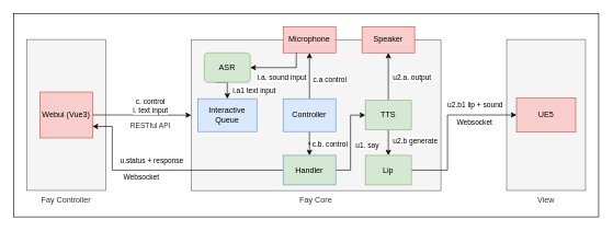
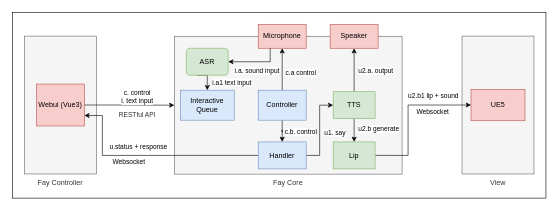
  <mxCell id="0" />
  <mxCell id="1" parent="0" />
  <mxCell id="2" value="" style="rounded=0;whiteSpace=wrap;html=1;" parent="1" vertex="1"><mxGeometry x="20" y="20" width="890" height="310" as="geometry" /></mxCell>
  <mxCell id="3" value="View" style="rounded=0;whiteSpace=wrap;html=1;verticalAlign=top;labelPosition=center;verticalLabelPosition=bottom;align=center;fillColor=#f5f5f5;fontColor=#333333;strokeColor=#666666;" parent="1" vertex="1"><mxGeometry x="770" y="59.7" width="120" height="230" as="geometry" /></mxCell>
  <mxCell id="4" value="Fay Controller" style="rounded=0;whiteSpace=wrap;html=1;verticalAlign=top;labelPosition=center;verticalLabelPosition=bottom;align=center;fillColor=#f5f5f5;fontColor=#333333;strokeColor=#666666;" parent="1" vertex="1"><mxGeometry x="40" y="59.7" width="120" height="230" as="geometry" /></mxCell>
  <mxCell id="5" value="Fay Core" style="rounded=0;whiteSpace=wrap;html=1;verticalAlign=top;labelPosition=center;verticalLabelPosition=bottom;align=center;fillColor=#f5f5f5;fontColor=#333333;strokeColor=#666666;" parent="1" vertex="1"><mxGeometry x="290" y="60" width="380" height="230" as="geometry" /></mxCell>
  <mxCell id="6" style="edgeStyle=orthogonalEdgeStyle;rounded=0;orthogonalLoop=1;jettySize=auto;html=1;exitX=1;exitY=0.5;exitDx=0;exitDy=0;entryX=0;entryY=0.5;entryDx=0;entryDy=0;" parent="1" source="9" target="5" edge="1"><mxGeometry relative="1" as="geometry" /></mxCell>
  <mxCell id="7" value="RESTful API" style="edgeLabel;align=center;verticalAlign=middle;resizable=0;points=[];fontColor=#333333;" parent="6" vertex="1" connectable="0"><mxGeometry x="-0.026" y="-2" relative="1" as="geometry"><mxPoint x="15" y="13" as="offset" /></mxGeometry></mxCell>
  <mxCell id="8" value="c. control &lt;br&gt;i. text input" style="edgeLabel;html=1;align=center;verticalAlign=middle;resizable=0;points=[];" parent="6" vertex="1" connectable="0"><mxGeometry x="0.05" y="1" relative="1" as="geometry"><mxPoint x="9" y="-14" as="offset" /></mxGeometry></mxCell>
  <mxCell id="9" value="Webui (Vue3)" style="rounded=0;whiteSpace=wrap;html=1;fillColor=#f8cecc;strokeColor=#b85450;" parent="1" vertex="1"><mxGeometry x="60" y="139.7" width="80" height="70" as="geometry" /></mxCell>
  <mxCell id="10" value="" style="edgeStyle=orthogonalEdgeStyle;rounded=0;orthogonalLoop=1;jettySize=auto;html=1;" parent="1" source="14" target="17" edge="1"><mxGeometry relative="1" as="geometry" /></mxCell>
  <mxCell id="11" value="c.a control" style="edgeLabel;html=1;align=center;verticalAlign=middle;resizable=0;points=[];" parent="10" vertex="1" connectable="0"><mxGeometry x="-0.133" y="-1" relative="1" as="geometry"><mxPoint x="29" as="offset" /></mxGeometry></mxCell>
  <mxCell id="12" value="" style="edgeStyle=orthogonalEdgeStyle;rounded=0;orthogonalLoop=1;jettySize=auto;html=1;" parent="1" source="14" target="23" edge="1"><mxGeometry relative="1" as="geometry" /></mxCell>
  <mxCell id="13" value="c.b. control" style="edgeLabel;html=1;align=center;verticalAlign=middle;resizable=0;points=[];" parent="12" vertex="1" connectable="0"><mxGeometry x="-0.023" relative="1" as="geometry"><mxPoint x="30" as="offset" /></mxGeometry></mxCell>
  <mxCell id="14" value="Controller" style="rounded=0;whiteSpace=wrap;html=1;fillColor=#dae8fc;strokeColor=#6c8ebf;" parent="1" vertex="1"><mxGeometry x="430" y="150" width="80" height="50" as="geometry" /></mxCell>
  <mxCell id="15" style="edgeStyle=orthogonalEdgeStyle;rounded=0;orthogonalLoop=1;jettySize=auto;html=1;exitX=0.25;exitY=1;exitDx=0;exitDy=0;entryX=0.5;entryY=0;entryDx=0;entryDy=0;" parent="1" source="39" target="24" edge="1"><mxGeometry relative="1" as="geometry" /></mxCell>
  <mxCell id="16" value="i.a1 text input" style="edgeLabel;html=1;align=center;verticalAlign=middle;resizable=0;points=[];" parent="15" vertex="1" connectable="0"><mxGeometry x="0.439" relative="1" as="geometry"><mxPoint x="40" y="-2" as="offset" /></mxGeometry></mxCell>
  <mxCell id="17" value="Microphone" style="rounded=0;whiteSpace=wrap;html=1;fillColor=#f8cecc;strokeColor=#b85450;" parent="1" vertex="1"><mxGeometry x="430" y="40" width="80" height="40" as="geometry" /></mxCell>
  <mxCell id="18" style="edgeStyle=orthogonalEdgeStyle;rounded=0;orthogonalLoop=1;jettySize=auto;html=1;exitX=1;exitY=0.5;exitDx=0;exitDy=0;entryX=0;entryY=0.5;entryDx=0;entryDy=0;" parent="1" source="23" target="29" edge="1"><mxGeometry relative="1" as="geometry" /></mxCell>
  <mxCell id="19" value="u1. say" style="edgeLabel;html=1;align=center;verticalAlign=middle;resizable=0;points=[];" parent="18" vertex="1" connectable="0"><mxGeometry x="-0.062" y="-1" relative="1" as="geometry"><mxPoint x="24" y="-1" as="offset" /></mxGeometry></mxCell>
  <mxCell id="20" style="edgeStyle=orthogonalEdgeStyle;rounded=0;orthogonalLoop=1;jettySize=auto;html=1;exitX=0;exitY=0.5;exitDx=0;exitDy=0;entryX=1;entryY=0.75;entryDx=0;entryDy=0;" parent="1" source="23" target="9" edge="1"><mxGeometry relative="1" as="geometry"><Array as="points"><mxPoint x="170" y="259" /><mxPoint x="170" y="192" /></Array></mxGeometry></mxCell>
  <mxCell id="21" value="u.status + response" style="edgeLabel;html=1;align=center;verticalAlign=middle;resizable=0;points=[];" parent="20" vertex="1" connectable="0"><mxGeometry x="0.193" y="-1" relative="1" as="geometry"><mxPoint x="13" y="-13" as="offset" /></mxGeometry></mxCell>
  <mxCell id="22" value="Websocket" style="edgeLabel;html=1;align=center;verticalAlign=middle;resizable=0;points=[];" parent="20" vertex="1" connectable="0"><mxGeometry x="0.217" relative="1" as="geometry"><mxPoint y="11" as="offset" /></mxGeometry></mxCell>
- <mxCell id="23" value="Handler" style="rounded=0;whiteSpace=wrap;html=1;fillColor=#d5e8d4;strokeColor=#6c8ebf;" parent="1" vertex="1"><mxGeometry x="430" y="236.25" width="80" height="45" as="geometry" /></mxCell>
+ <mxCell id="23" value="Handler" style="rounded=0;whiteSpace=wrap;html=1;fillColor=#dae8fc;strokeColor=#6c8ebf;" parent="1" vertex="1"><mxGeometry x="430" y="236.25" width="80" height="45" as="geometry" /></mxCell>
  <mxCell id="24" value="Interactive Queue" style="rounded=0;whiteSpace=wrap;html=1;fillColor=#dae8fc;strokeColor=#6c8ebf;" parent="1" vertex="1"><mxGeometry x="300" y="150" width="90" height="50" as="geometry" /></mxCell>
  <mxCell id="25" style="edgeStyle=orthogonalEdgeStyle;rounded=0;orthogonalLoop=1;jettySize=auto;html=1;exitX=0.5;exitY=0;exitDx=0;exitDy=0;entryX=0.5;entryY=1;entryDx=0;entryDy=0;" parent="1" source="29" target="30" edge="1"><mxGeometry relative="1" as="geometry" /></mxCell>
  <mxCell id="26" value="u2.a. output" style="edgeLabel;html=1;align=center;verticalAlign=middle;resizable=0;points=[];" parent="25" vertex="1" connectable="0"><mxGeometry x="-0.028" y="-1" relative="1" as="geometry"><mxPoint x="34" as="offset" /></mxGeometry></mxCell>
  <mxCell id="27" style="edgeStyle=orthogonalEdgeStyle;rounded=0;orthogonalLoop=1;jettySize=auto;html=1;exitX=0.5;exitY=1;exitDx=0;exitDy=0;entryX=0.5;entryY=0;entryDx=0;entryDy=0;" parent="1" source="29" target="35" edge="1"><mxGeometry relative="1" as="geometry" /></mxCell>
  <mxCell id="28" value="u2.b generate" style="edgeLabel;html=1;align=center;verticalAlign=middle;resizable=0;points=[];" parent="27" vertex="1" connectable="0"><mxGeometry x="-0.128" y="-1" relative="1" as="geometry"><mxPoint x="41" as="offset" /></mxGeometry></mxCell>
  <mxCell id="29" value="TTS" style="rounded=0;whiteSpace=wrap;html=1;fillColor=#d5e8d4;strokeColor=#82b366;" parent="1" vertex="1"><mxGeometry x="555" y="152.5" width="70" height="45" as="geometry" /></mxCell>
  <mxCell id="30" value="Speaker" style="rounded=0;whiteSpace=wrap;html=1;fillColor=#f8cecc;strokeColor=#b85450;" parent="1" vertex="1"><mxGeometry x="550" y="40" width="80" height="40" as="geometry" /></mxCell>
  <mxCell id="31" value="UE5" style="rounded=0;whiteSpace=wrap;html=1;verticalAlign=middle;labelPosition=center;verticalLabelPosition=middle;align=center;fillColor=#f8cecc;strokeColor=#b85450;" parent="1" vertex="1"><mxGeometry x="785" y="148.45" width="90" height="52.5" as="geometry" /></mxCell>
  <mxCell id="32" style="edgeStyle=orthogonalEdgeStyle;rounded=0;orthogonalLoop=1;jettySize=auto;html=1;exitX=1;exitY=0.5;exitDx=0;exitDy=0;entryX=0;entryY=0.5;entryDx=0;entryDy=0;" parent="1" source="35" target="31" edge="1"><mxGeometry relative="1" as="geometry"><Array as="points"><mxPoint x="680" y="259" /><mxPoint x="680" y="175" /></Array></mxGeometry></mxCell>
  <mxCell id="33" value="u2.b1 lip + sound" style="edgeLabel;html=1;align=center;verticalAlign=middle;resizable=0;points=[];" parent="32" vertex="1" connectable="0"><mxGeometry x="-0.571" relative="1" as="geometry"><mxPoint x="45" y="-99" as="offset" /></mxGeometry></mxCell>
  <mxCell id="34" value="Websocket" style="edgeLabel;html=1;align=center;verticalAlign=middle;resizable=0;points=[];" parent="32" vertex="1" connectable="0"><mxGeometry x="-0.152" y="1" relative="1" as="geometry"><mxPoint x="41" y="-24" as="offset" /></mxGeometry></mxCell>
  <mxCell id="35" value="Lip" style="rounded=0;whiteSpace=wrap;html=1;fillColor=#d5e8d4;strokeColor=#82b366;" parent="1" vertex="1"><mxGeometry x="555" y="236.25" width="70" height="45" as="geometry" /></mxCell>
  <mxCell id="36" style="edgeStyle=orthogonalEdgeStyle;rounded=0;orthogonalLoop=1;jettySize=auto;html=1;exitX=0.5;exitY=1;exitDx=0;exitDy=0;" parent="1" source="4" target="4" edge="1"><mxGeometry relative="1" as="geometry" /></mxCell>
  <mxCell id="37" value="" style="edgeStyle=orthogonalEdgeStyle;rounded=0;orthogonalLoop=1;jettySize=auto;html=1;exitX=0.25;exitY=1;exitDx=0;exitDy=0;entryX=1;entryY=0.5;entryDx=0;entryDy=0;" parent="1" source="17" target="39" edge="1"><mxGeometry relative="1" as="geometry"><mxPoint x="450" y="80" as="sourcePoint" /><mxPoint x="345" y="155" as="targetPoint" /></mxGeometry></mxCell>
  <mxCell id="38" value="i.a. sound input" style="edgeLabel;html=1;align=center;verticalAlign=middle;resizable=0;points=[];" parent="37" vertex="1" connectable="0"><mxGeometry x="0.326" y="5" relative="1" as="geometry"><mxPoint x="16" y="10" as="offset" /></mxGeometry></mxCell>
  <mxCell id="39" value="ASR" style="whiteSpace=wrap;html=1;fillColor=#d5e8d4;strokeColor=#82b366;rounded=1;" parent="1" vertex="1"><mxGeometry x="310" y="80" width="70" height="45" as="geometry" /></mxCell>
